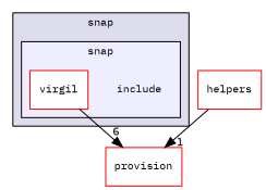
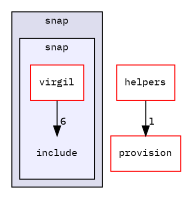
  digraph {
    compound=true
    fontname="IBM Plex Mono"
    node [fontname="IBM Plex Mono" fontsize=10 shape=box color=red fillcolor=white style=filled]
    edge [fontname="IBM Plex Mono" labeldistance=1.5 labelfontname=Helvetica labelfontsize=10]
    n1 [label=include shape=plaintext color="" fillcolor="" style=""]
    n2 [label=virgil]
    n3 [label=provision]
    n4 [label=helpers]
    subgraph cluster_1 {
      bgcolor="#ddddee"
      fontsize=10
      label=snap
      pencolor=black
      subgraph cluster_2 {
        bgcolor="#eeeeff"
        fontsize=10
        label=snap
        pencolor=black
        n1
        n2
      }
    }
-   n2 -> n3 [headlabel=6]
+   n2 -> n1 [headlabel=6]
    n4 -> n3 [headlabel=1]
  }
